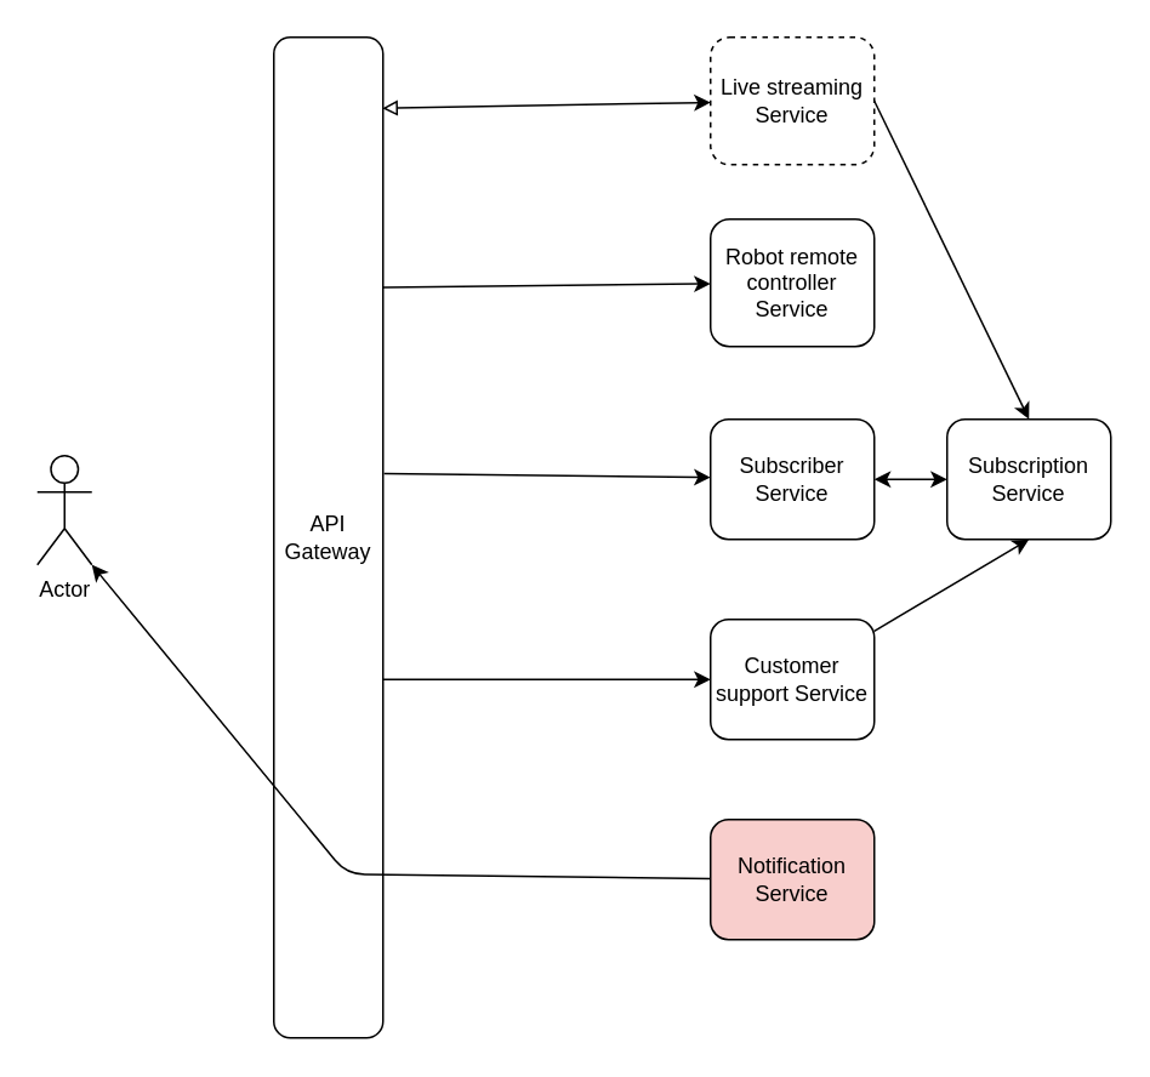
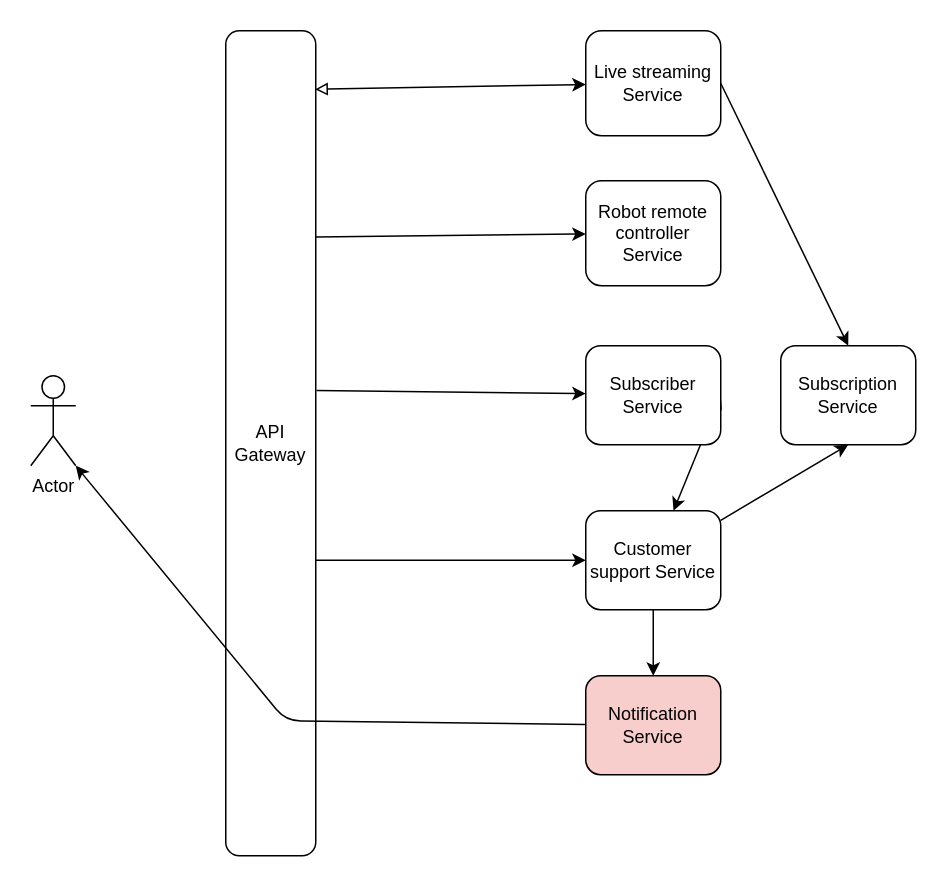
  <mxCell id="0" />
  <mxCell id="1" parent="0" />
  <mxCell id="2" value="API Gateway" style="rounded=1;whiteSpace=wrap;html=1;" vertex="1" parent="1"><mxGeometry x="150" y="20" width="60" height="550" as="geometry" /></mxCell>
  <mxCell id="3" value="Actor" style="shape=umlActor;verticalLabelPosition=bottom;verticalAlign=top;html=1;outlineConnect=0;" vertex="1" parent="1"><mxGeometry x="20" y="250" width="30" height="60" as="geometry" /></mxCell>
- <mxCell id="4" style="edgeStyle=none;html=1;exitX=1;exitY=0.5;exitDx=0;exitDy=0;startArrow=classic;startFill=1;endArrow=classic;endFill=1;" edge="1" parent="1" source="5" target="18"><mxGeometry relative="1" as="geometry" /></mxCell>
+ <mxCell id="4" style="edgeStyle=none;html=1;exitX=1;exitY=0.5;exitDx=0;exitDy=0;startArrow=classic;startFill=1;endArrow=classic;endFill=1;" edge="1" parent="1" source="5" target="14"><mxGeometry relative="1" as="geometry" /></mxCell>
  <mxCell id="5" value="Subscriber Service" style="rounded=1;whiteSpace=wrap;html=1;" vertex="1" parent="1"><mxGeometry x="390" y="230" width="90" height="66" as="geometry" /></mxCell>
  <mxCell id="6" style="edgeStyle=none;html=1;entryX=1.009;entryY=0.436;entryDx=0;entryDy=0;entryPerimeter=0;startArrow=classic;startFill=1;endArrow=none;endFill=0;" edge="1" parent="1" target="2"><mxGeometry relative="1" as="geometry"><mxPoint x="390" y="261.959" as="sourcePoint" /></mxGeometry></mxCell>
  <mxCell id="7" style="edgeStyle=none;html=1;entryX=0.992;entryY=0.071;entryDx=0;entryDy=0;entryPerimeter=0;startArrow=classic;startFill=1;endArrow=block;endFill=0;" edge="1" parent="1" source="9" target="2"><mxGeometry relative="1" as="geometry" /></mxCell>
  <mxCell id="8" style="edgeStyle=none;html=1;entryX=0.5;entryY=0;entryDx=0;entryDy=0;startArrow=none;startFill=0;endArrow=classic;endFill=1;exitX=1;exitY=0.5;exitDx=0;exitDy=0;" edge="1" parent="1" source="9" target="18"><mxGeometry relative="1" as="geometry" /></mxCell>
- <mxCell id="9" value="Live streaming Service" style="rounded=1;whiteSpace=wrap;html=1;dashed=1;" vertex="1" parent="1"><mxGeometry x="390" y="20" width="90" height="70" as="geometry" /></mxCell>
+ <mxCell id="9" value="Live streaming Service" style="rounded=1;whiteSpace=wrap;html=1;" vertex="1" parent="1"><mxGeometry x="390" y="20" width="90" height="70" as="geometry" /></mxCell>
  <mxCell id="10" style="edgeStyle=none;html=1;entryX=1;entryY=0.25;entryDx=0;entryDy=0;startArrow=classic;startFill=1;endArrow=none;endFill=0;" edge="1" parent="1" source="11" target="2"><mxGeometry relative="1" as="geometry" /></mxCell>
  <mxCell id="11" value="Robot remote controller Service" style="rounded=1;whiteSpace=wrap;html=1;" vertex="1" parent="1"><mxGeometry x="390" y="120" width="90" height="70" as="geometry" /></mxCell>
  <mxCell id="12" style="edgeStyle=none;html=1;startArrow=classic;startFill=1;endArrow=none;endFill=0;" edge="1" parent="1" source="14"><mxGeometry relative="1" as="geometry"><mxPoint x="210" y="373" as="targetPoint" /></mxGeometry></mxCell>
  <mxCell id="13" style="edgeStyle=none;html=1;entryX=0.5;entryY=1;entryDx=0;entryDy=0;startArrow=none;startFill=0;endArrow=classic;endFill=1;" edge="1" parent="1" source="14" target="18"><mxGeometry relative="1" as="geometry" /></mxCell>
  <mxCell id="14" value="Customer support Service" style="rounded=1;whiteSpace=wrap;html=1;" vertex="1" parent="1"><mxGeometry x="390" y="340" width="90" height="66" as="geometry" /></mxCell>
  <mxCell id="15" value="" style="edgeStyle=none;html=1;entryX=1;entryY=1;entryDx=0;entryDy=0;entryPerimeter=0;" edge="1" parent="1" source="17" target="3"><mxGeometry relative="1" as="geometry"><Array as="points"><mxPoint x="190" y="480" /></Array></mxGeometry></mxCell>
+ <mxCell id="16" style="edgeStyle=none;html=1;entryX=0.5;entryY=1;entryDx=0;entryDy=0;startArrow=classic;startFill=1;endArrow=none;endFill=0;" edge="1" parent="1" source="17" target="14"><mxGeometry relative="1" as="geometry" /></mxCell>
  <mxCell id="17" value="Notification Service" style="rounded=1;whiteSpace=wrap;html=1;fillColor=#f8cecc;" vertex="1" parent="1"><mxGeometry x="390" y="450" width="90" height="66" as="geometry" /></mxCell>
  <mxCell id="18" value="Subscription Service" style="rounded=1;whiteSpace=wrap;html=1;" vertex="1" parent="1"><mxGeometry x="520" y="230" width="90" height="66" as="geometry" /></mxCell>
